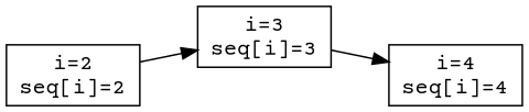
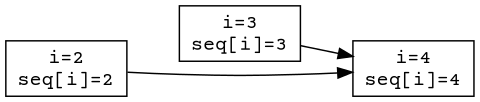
  digraph {
    fontname="Courier Prime"
    rankdir=LR
    node [fontname="Courier Prime" shape=rect]
    edge [fontname="Courier Prime"]
    n1 [label="i=2\nseq[i]=2"]
    n2 [label="i=3\nseq[i]=3"]
    n3 [label="i=4\nseq[i]=4"]
-   n1 -> n2
+   n1 -> n3
    n2 -> n3
  }
